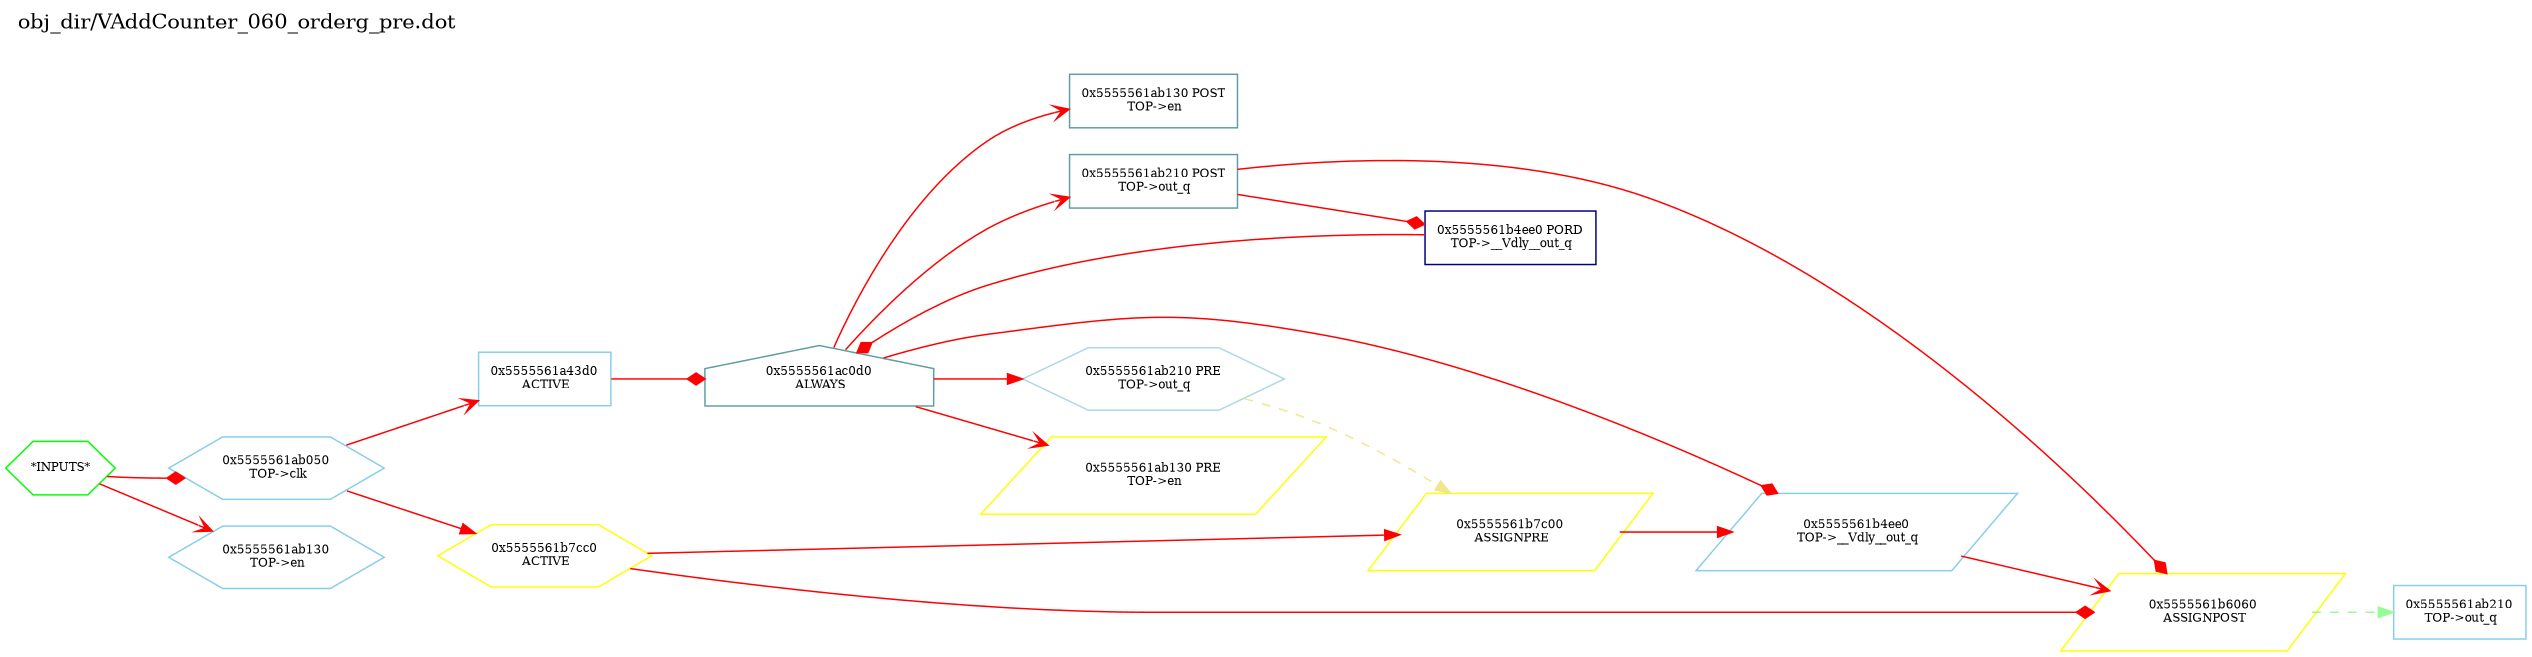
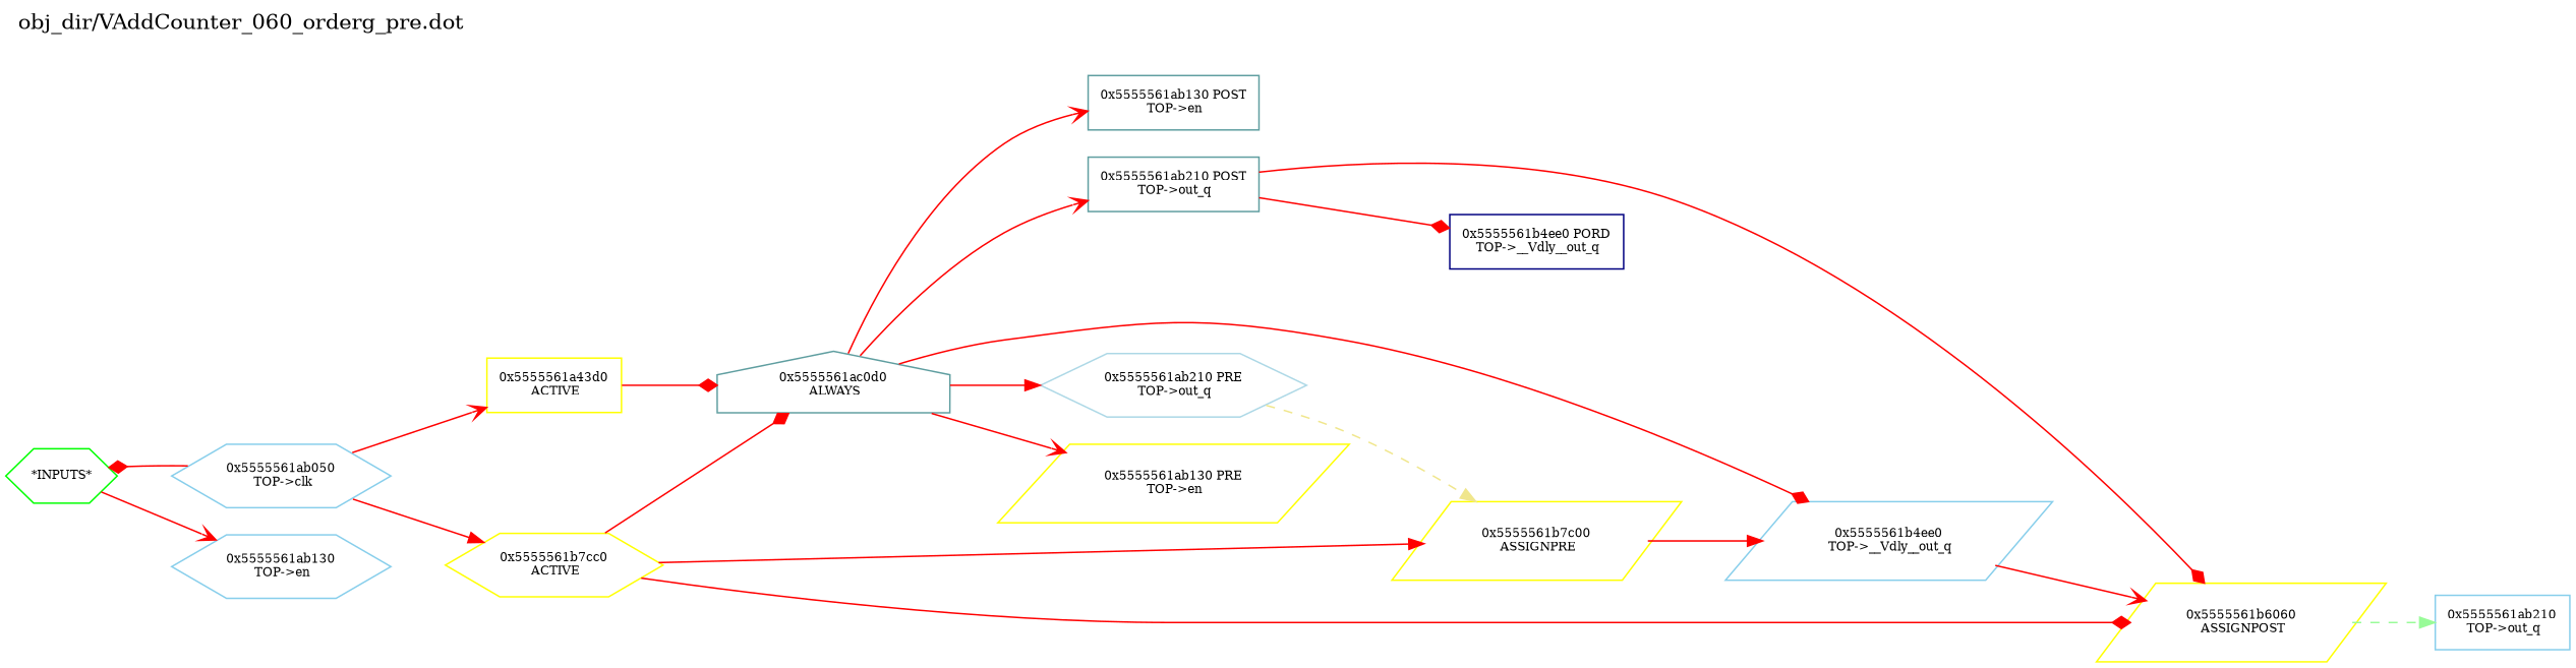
  digraph {
    label="obj_dir/VAddCounter_060_orderg_pre.dot"
    labeljust=l
    labelloc=t
    rankdir=LR
    node [color=yellow fontsize=8 shape=hexagon]
    edge [arrowhead=diamond color=red fontsize=8 weight=32]
    n1 [color=green label="*INPUTS*"]
    n2 [color=skyblue label="0x5555561ab050\n TOP->clk"]
    n3 [color=skyblue label="0x5555561ab130\n TOP->en"]
-   n4 [color=skyblue label="0x5555561a43d0\n ACTIVE" shape=box]
+   n4 [label="0x5555561a43d0\n ACTIVE" shape=box]
    n5 [label="0x5555561b7cc0\n ACTIVE"]
    n6 [color=CadetBlue label="0x5555561ac0d0\n ALWAYS" shape=house]
    n7 [label="0x5555561b7c00\n ASSIGNPRE" shape=parallelogram]
    n8 [label="0x5555561b6060\n ASSIGNPOST" shape=parallelogram]
    n9 [label="0x5555561ab130 PRE\n TOP->en" shape=parallelogram]
    n10 [color=CadetBlue label="0x5555561ab130 POST\n TOP->en" shape=box]
    n11 [color=lightblue label="0x5555561ab210 PRE\n TOP->out_q"]
    n12 [color=CadetBlue label="0x5555561ab210 POST\n TOP->out_q" shape=box]
    n13 [color=skyblue label="0x5555561b4ee0\n TOP->__Vdly__out_q" shape=parallelogram]
    n14 [color=NavyBlue label="0x5555561b4ee0 PORD\n TOP->__Vdly__out_q" shape=box]
    n15 [color=skyblue label="0x5555561ab210\n TOP->out_q" shape=box]
-   n1 -> n2 [weight=1]
+   n2 -> n1 [weight=1]
    n1 -> n3 [arrowhead=vee weight=1]
    n2 -> n4 [arrowhead=vee weight=8]
    n2 -> n5 [arrowhead=normal weight=8]
    n4 -> n6
    n5 -> n7 [arrowhead=normal]
    n5 -> n8
    n6 -> n9 [arrowhead=vee]
    n6 -> n10 [arrowhead=vee weight=2]
    n6 -> n11 [arrowhead=normal]
    n6 -> n12 [arrowhead=vee weight=2]
    n6 -> n13
    n7 -> n13 [arrowhead=normal]
    n8 -> n15 [color=PaleGreen style=dashed weight=1 arrowhead=""]
    n11 -> n7 [color=khaki style=dashed weight=3 arrowhead=""]
    n12 -> n8 [weight=2]
    n12 -> n14
    n13 -> n8 [arrowhead=vee weight=8]
-   n14 -> n6
+   n5 -> n6
  }
